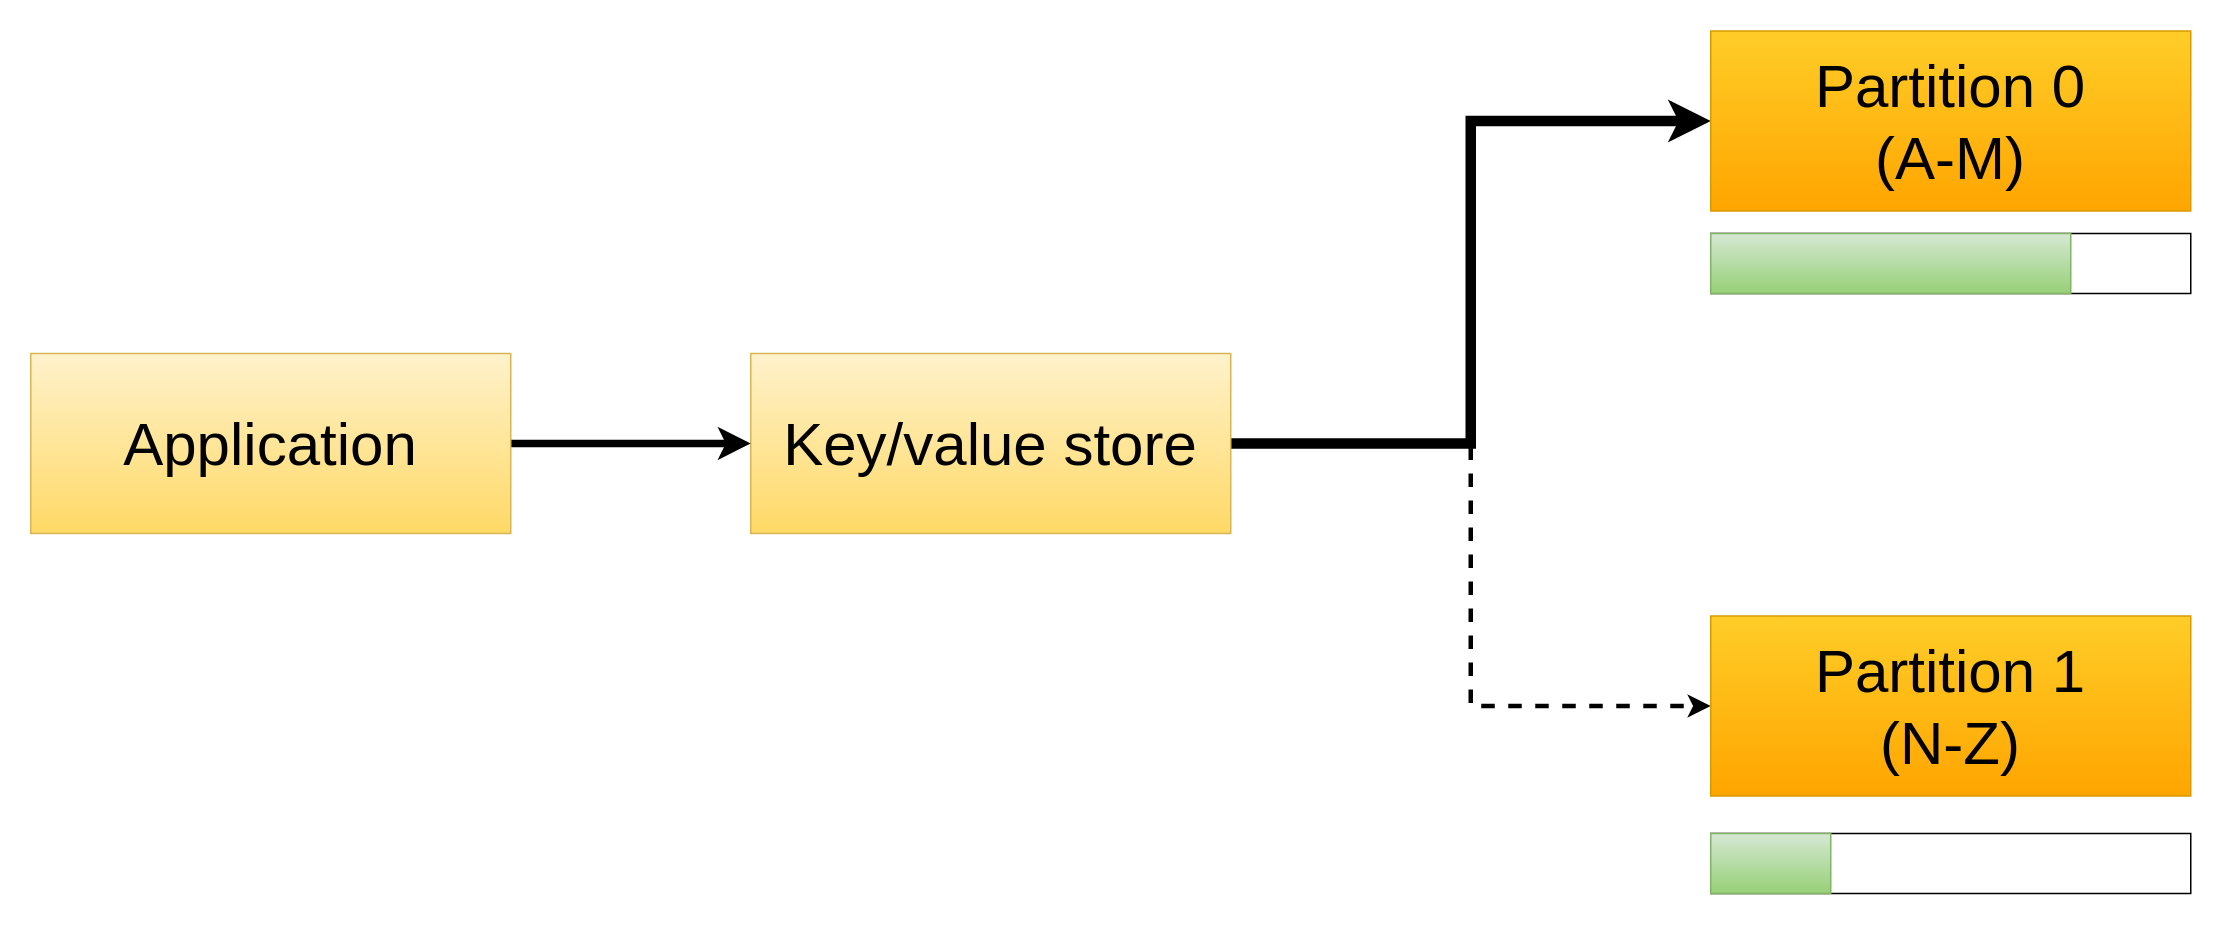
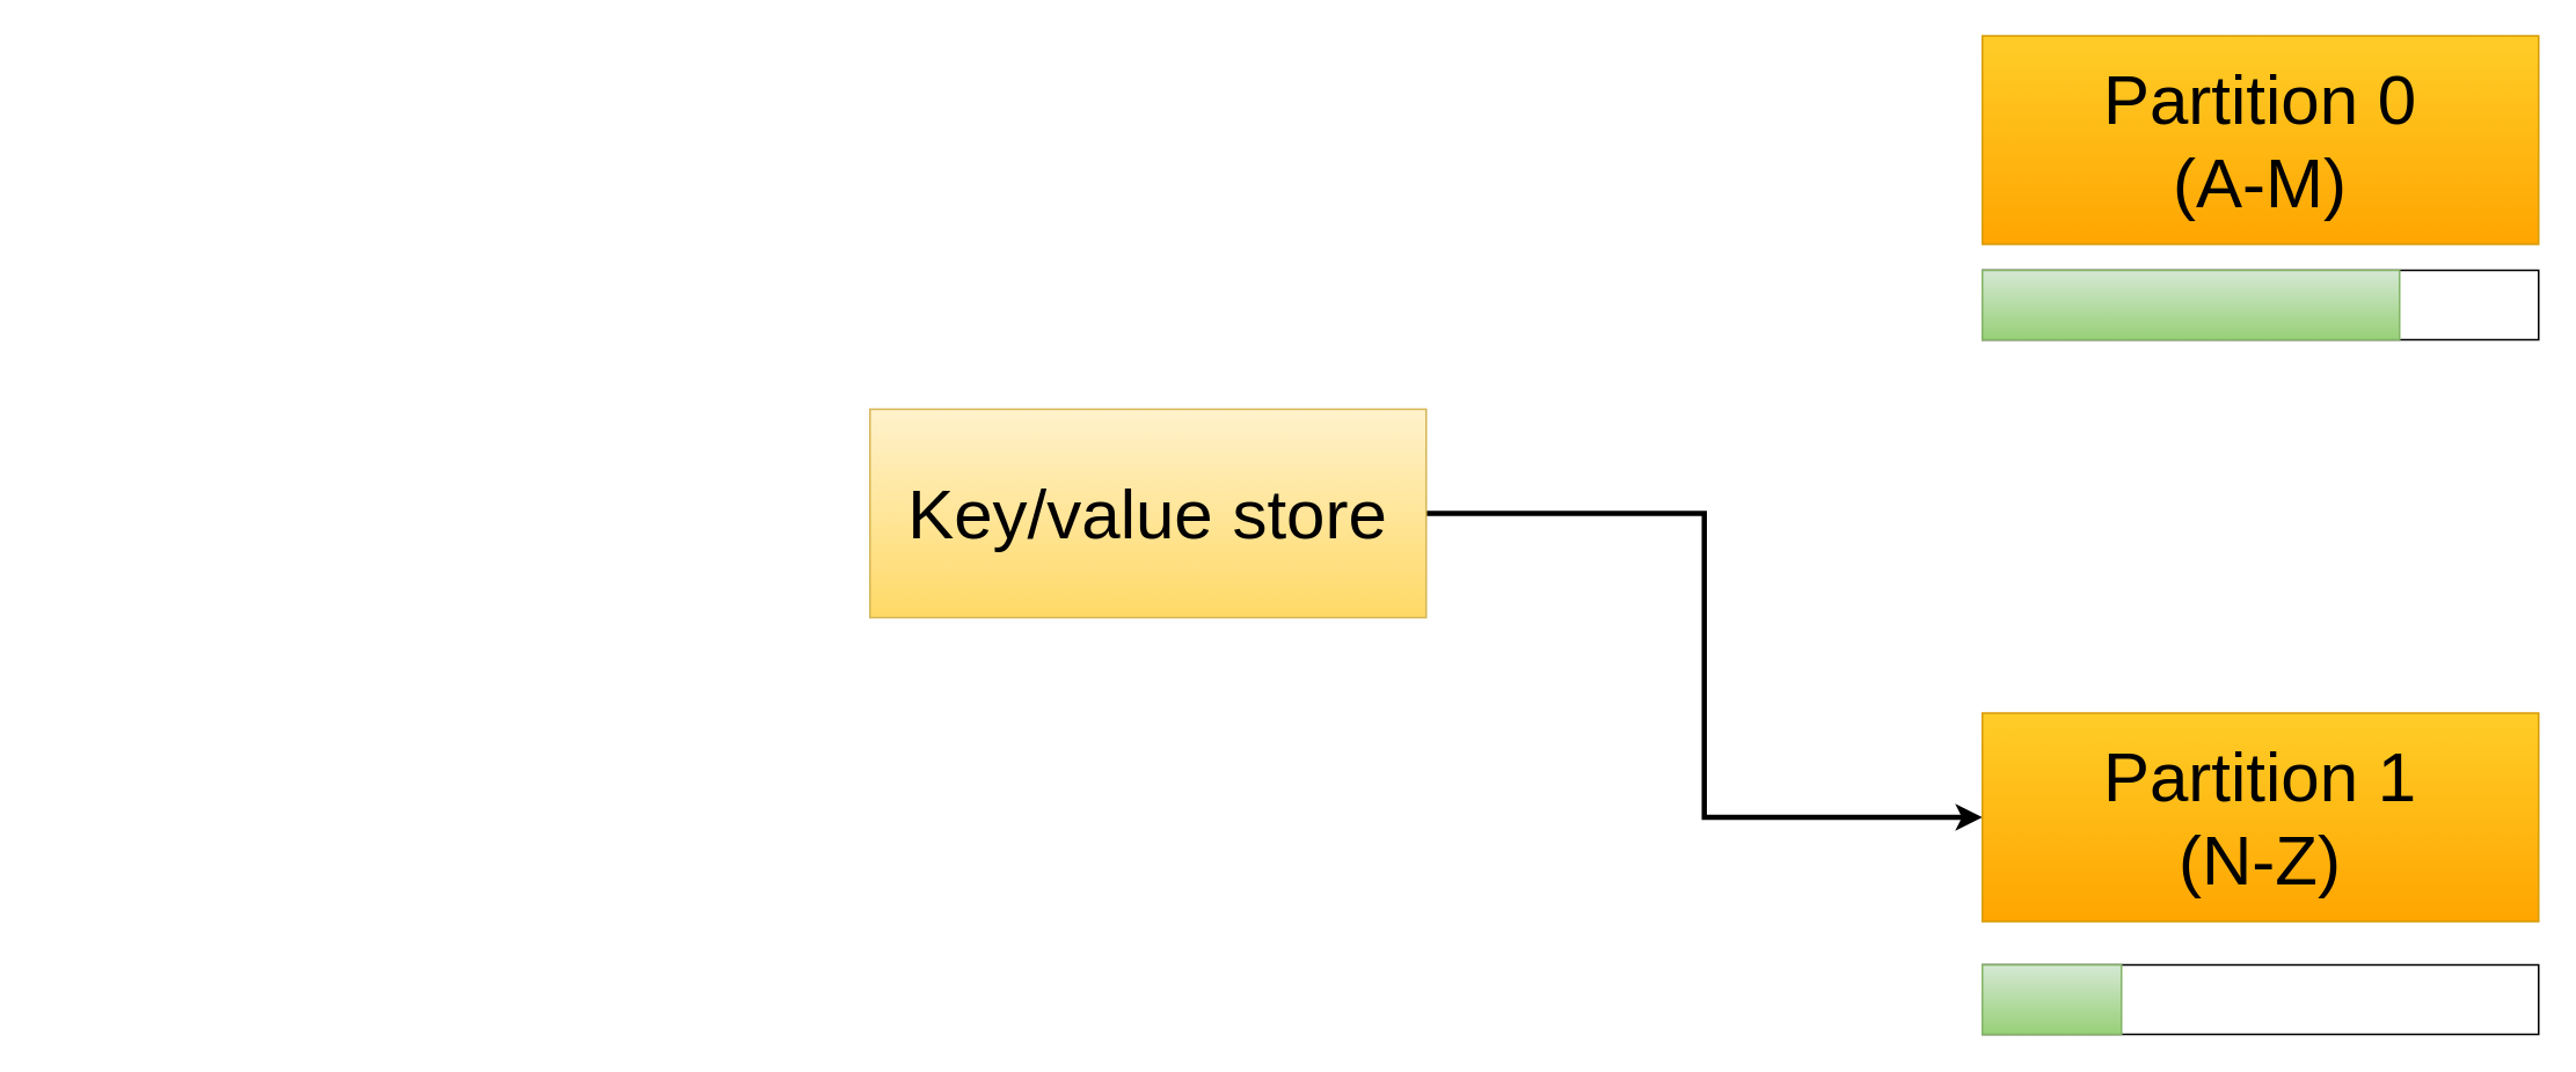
  <mxCell id="0" />
  <mxCell id="1" parent="0" />
- <mxCell id="2" style="rounded=0;orthogonalLoop=1;jettySize=auto;html=1;exitX=1;exitY=0.5;exitDx=0;exitDy=0;entryX=0;entryY=0.5;entryDx=0;entryDy=0;fontSize=40;strokeWidth=7;edgeStyle=orthogonalEdgeStyle;" edge="1" parent="1" source="4" target="5"><mxGeometry relative="1" as="geometry" /></mxCell>
- <mxCell id="3" style="edgeStyle=orthogonalEdgeStyle;rounded=0;orthogonalLoop=1;jettySize=auto;html=1;exitX=1;exitY=0.5;exitDx=0;exitDy=0;entryX=0;entryY=0.5;entryDx=0;entryDy=0;fontSize=40;strokeWidth=3;dashed=1;" edge="1" parent="1" source="4" target="6"><mxGeometry relative="1" as="geometry" /></mxCell>
+ <mxCell id="3" style="edgeStyle=orthogonalEdgeStyle;rounded=0;orthogonalLoop=1;jettySize=auto;html=1;exitX=1;exitY=0.5;exitDx=0;exitDy=0;entryX=0;entryY=0.5;entryDx=0;entryDy=0;fontSize=40;strokeWidth=3;" edge="1" parent="1" source="4" target="6"><mxGeometry relative="1" as="geometry" /></mxCell>
  <mxCell id="4" value="&lt;font style=&quot;font-size: 40px;&quot;&gt;Key/value store&lt;/font&gt;" style="rounded=0;whiteSpace=wrap;html=1;fillColor=#fff2cc;gradientColor=#ffd966;strokeColor=#d6b656;" vertex="1" parent="1"><mxGeometry x="500" y="235" width="320" height="120" as="geometry" /></mxCell>
  <mxCell id="5" value="&lt;span style=&quot;font-size: 40px;&quot;&gt;Partition 0&lt;br&gt;(A-M)&lt;br&gt;&lt;/span&gt;" style="rounded=0;whiteSpace=wrap;html=1;fillColor=#ffcd28;gradientColor=#ffa500;strokeColor=#d79b00;" vertex="1" parent="1"><mxGeometry x="1140" y="20" width="320" height="120" as="geometry" /></mxCell>
  <mxCell id="6" value="&lt;span style=&quot;font-size: 40px;&quot;&gt;Partition 1&lt;br&gt;(N-Z)&lt;br&gt;&lt;/span&gt;" style="rounded=0;whiteSpace=wrap;html=1;fillColor=#ffcd28;gradientColor=#ffa500;strokeColor=#d79b00;" vertex="1" parent="1"><mxGeometry x="1140" y="410" width="320" height="120" as="geometry" /></mxCell>
- <mxCell id="7" style="edgeStyle=none;rounded=0;orthogonalLoop=1;jettySize=auto;html=1;exitX=1;exitY=0.5;exitDx=0;exitDy=0;fontSize=25;strokeWidth=5;" edge="1" parent="1" source="8" target="4"><mxGeometry relative="1" as="geometry" /></mxCell>
- <mxCell id="8" value="&lt;font style=&quot;font-size: 40px;&quot;&gt;Application&lt;/font&gt;" style="rounded=0;whiteSpace=wrap;html=1;fillColor=#fff2cc;gradientColor=#ffd966;strokeColor=#d6b656;" vertex="1" parent="1"><mxGeometry x="20" y="235" width="320" height="120" as="geometry" /></mxCell>
  <mxCell id="9" value="" style="rounded=0;whiteSpace=wrap;html=1;fontSize=25;" vertex="1" parent="1"><mxGeometry x="1140" y="155" width="320" height="40" as="geometry" /></mxCell>
  <mxCell id="10" value="" style="rounded=0;whiteSpace=wrap;html=1;fontSize=25;fillColor=#d5e8d4;gradientColor=#97d077;strokeColor=#82b366;" vertex="1" parent="1"><mxGeometry x="1140" y="155" width="240" height="40" as="geometry" /></mxCell>
  <mxCell id="11" value="" style="rounded=0;whiteSpace=wrap;html=1;fontSize=25;" vertex="1" parent="1"><mxGeometry x="1140" y="555" width="320" height="40" as="geometry" /></mxCell>
  <mxCell id="12" value="" style="rounded=0;whiteSpace=wrap;html=1;fontSize=25;fillColor=#d5e8d4;gradientColor=#97d077;strokeColor=#82b366;" vertex="1" parent="1"><mxGeometry x="1140" y="555" width="80" height="40" as="geometry" /></mxCell>
